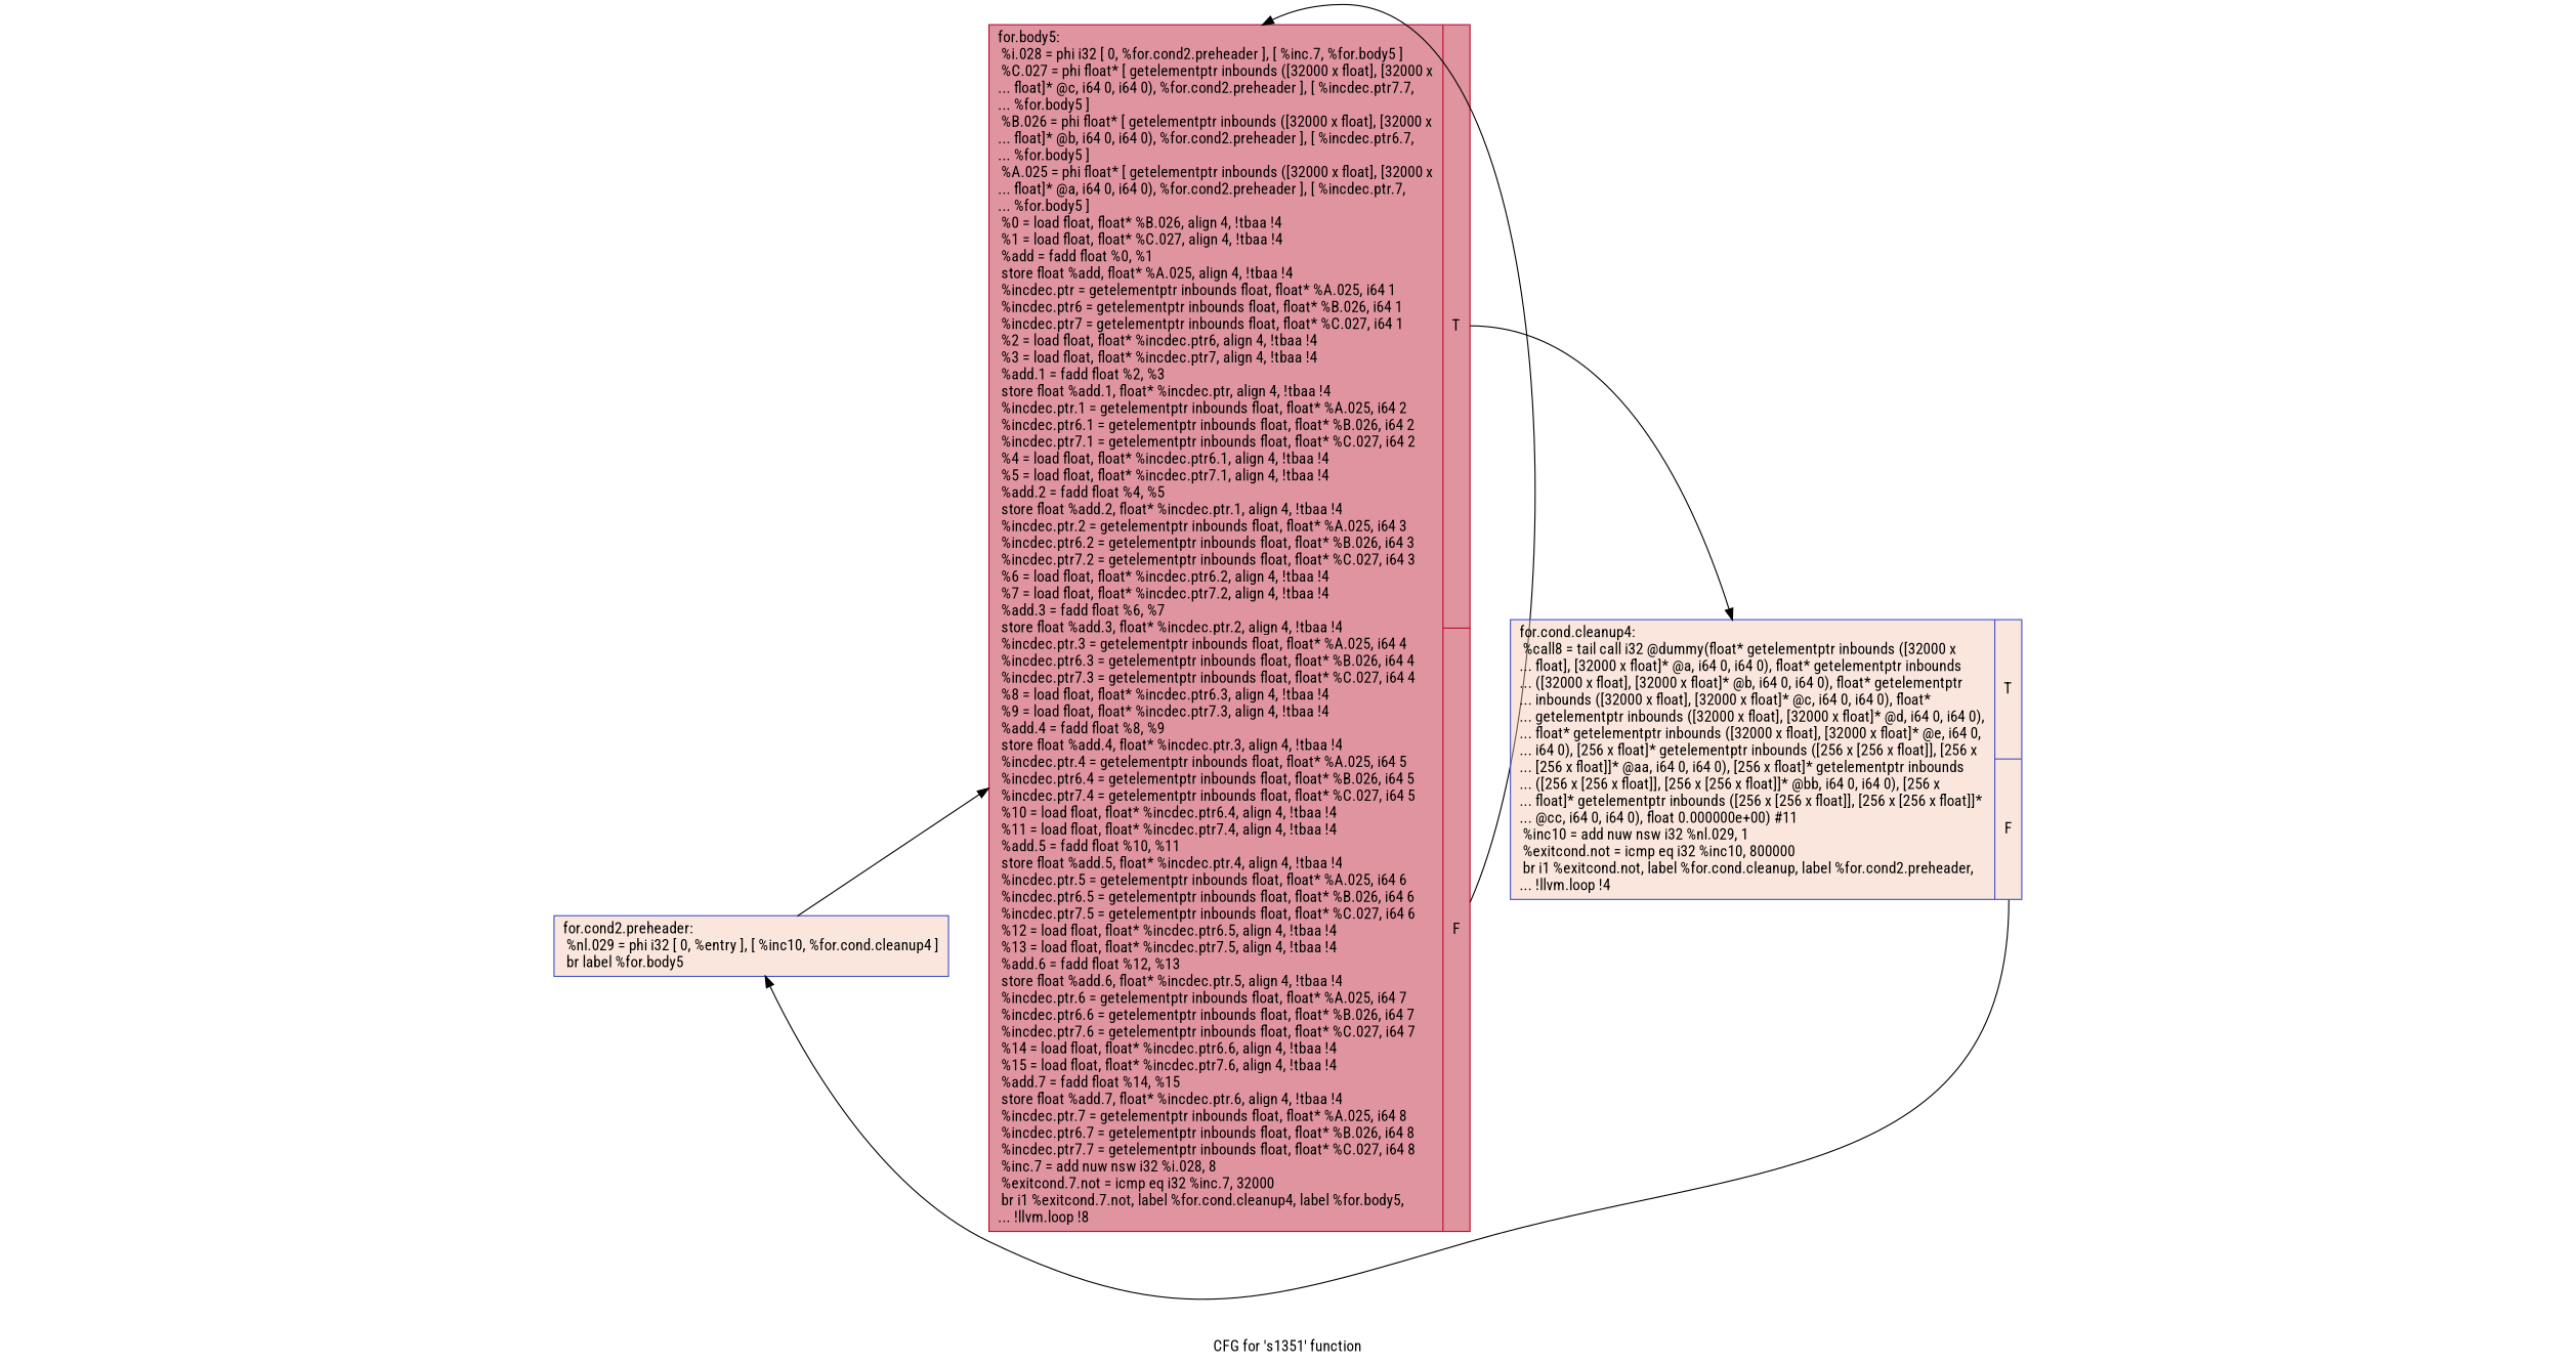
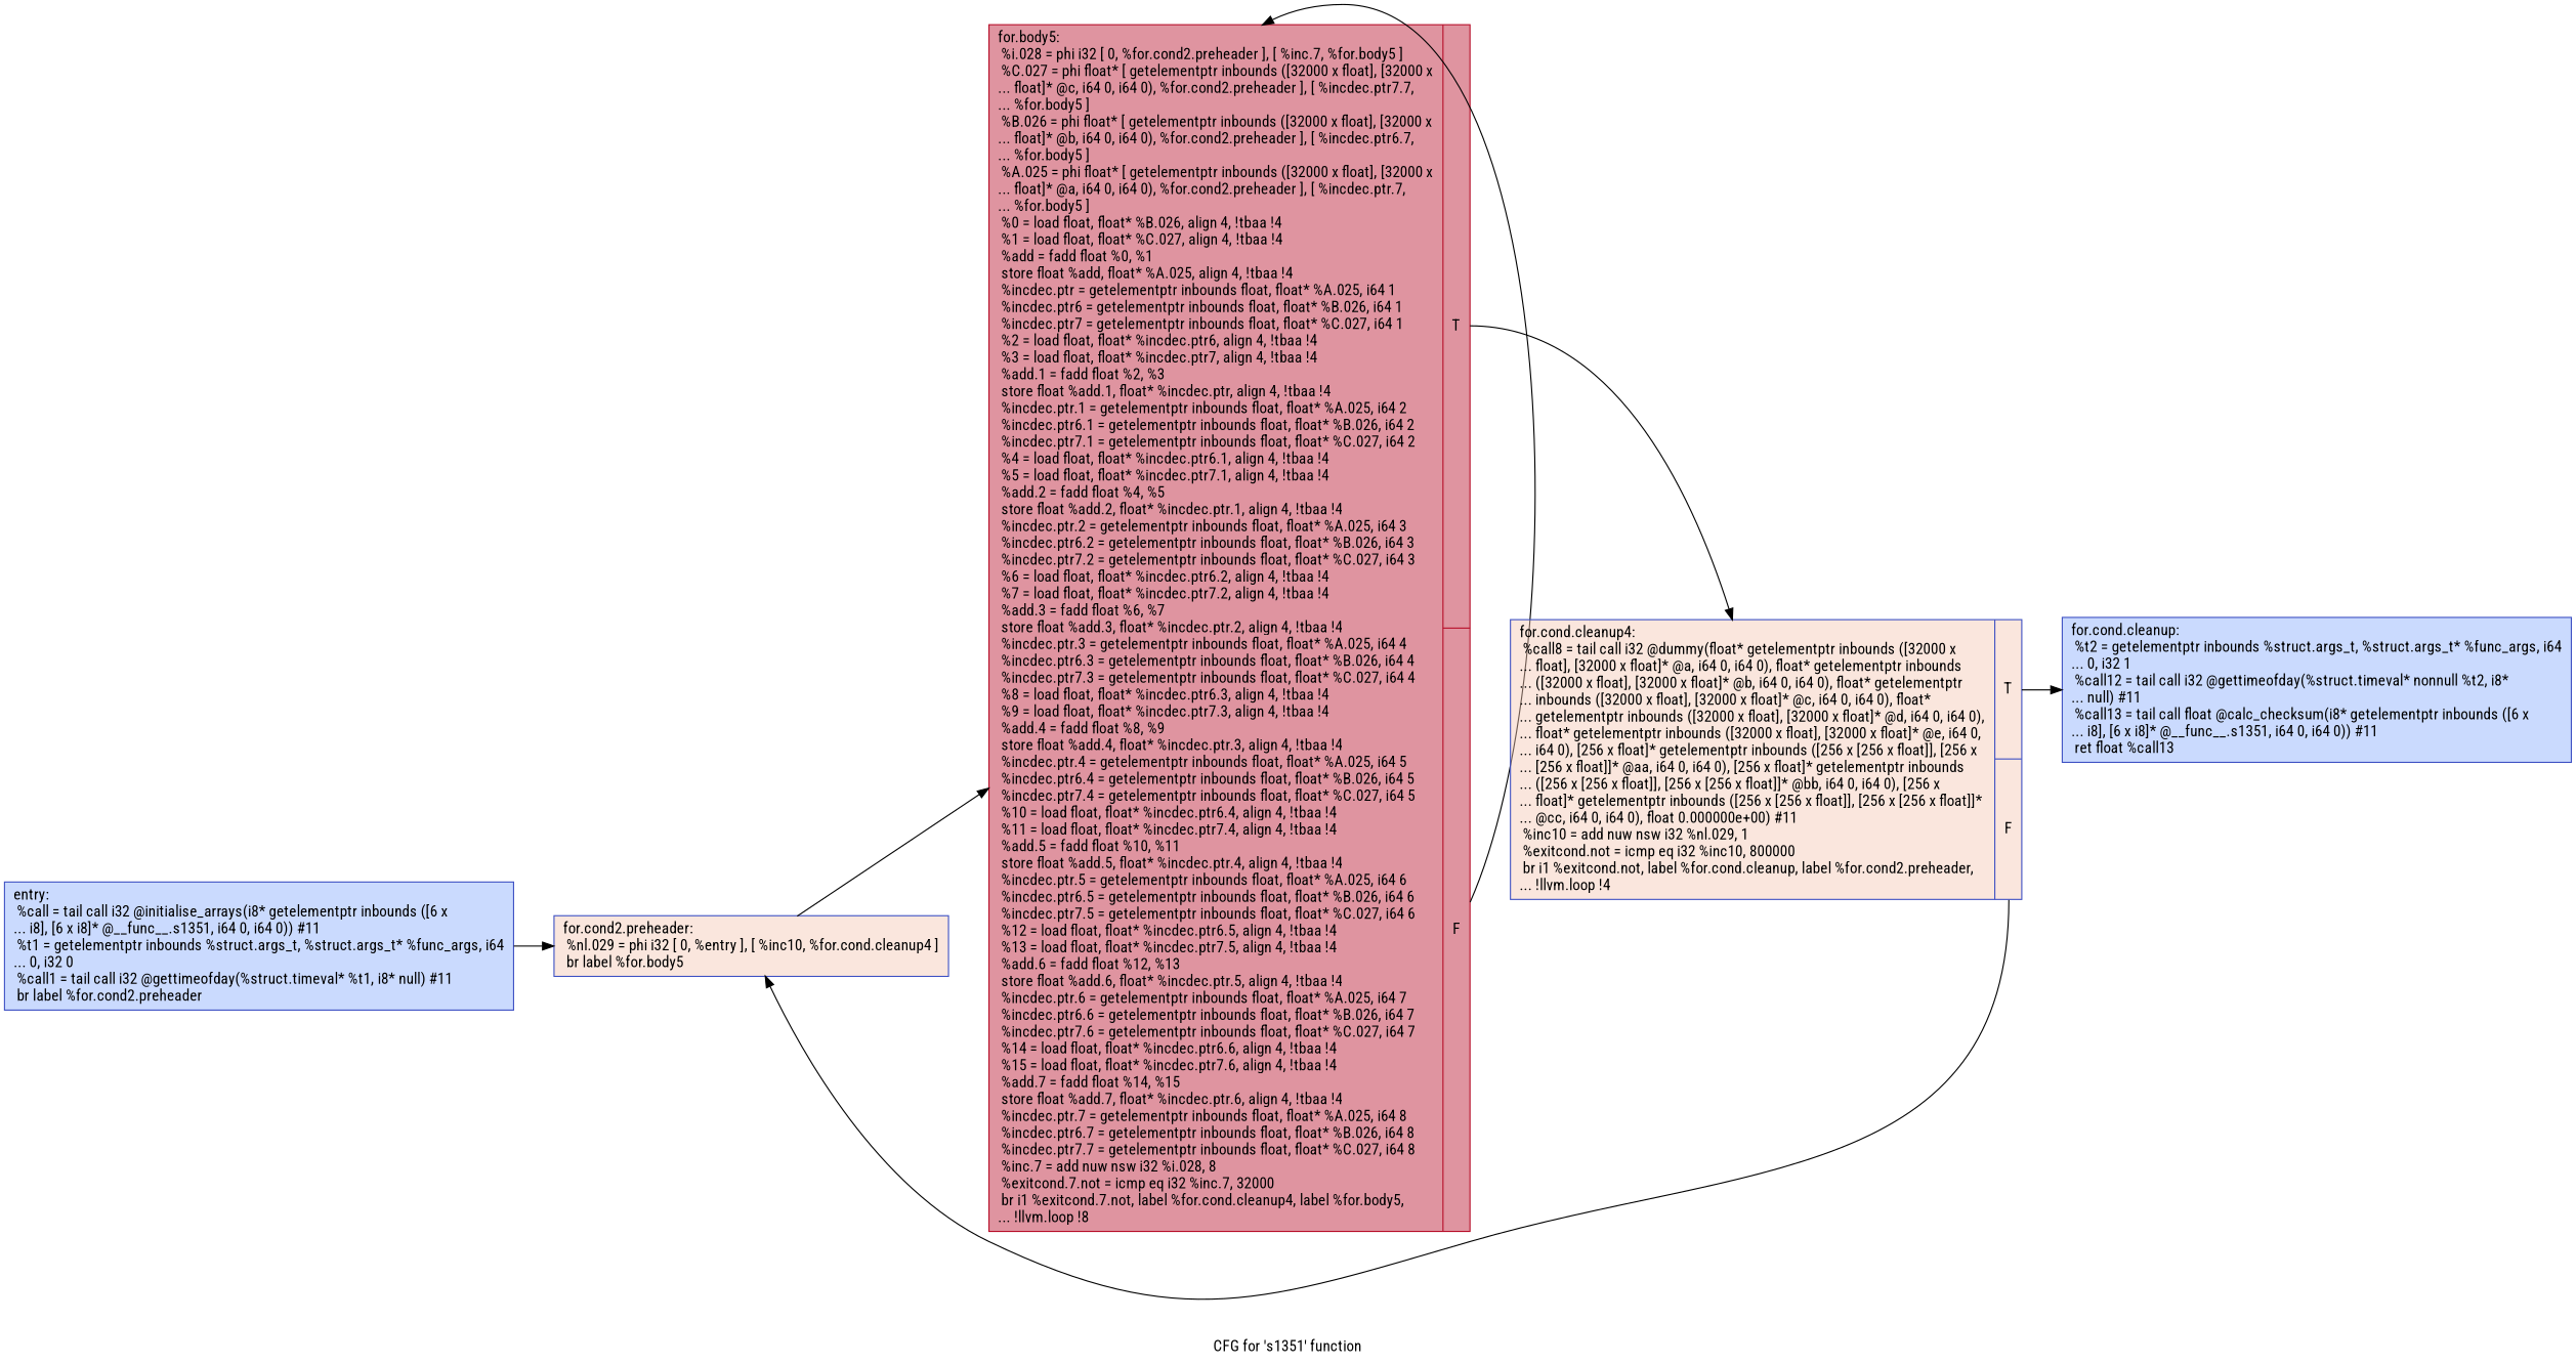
  digraph {
    fontname="Roboto Condensed"
    label="CFG for 's1351' function"
    rankdir=LR
    node [color="#3d50c3ff" fillcolor="#88abfd70" fontname="Roboto Condensed" shape=record style=filled]
    edge [fontname="Roboto Condensed"]
+   n1 [label="{entry:\l  %call = tail call i32 @initialise_arrays(i8* getelementptr inbounds ([6 x\l... i8], [6 x i8]* @__func__.s1351, i64 0, i64 0)) #11\l  %t1 = getelementptr inbounds %struct.args_t, %struct.args_t* %func_args, i64\l... 0, i32 0\l  %call1 = tail call i32 @gettimeofday(%struct.timeval* %t1, i8* null) #11\l  br label %for.cond2.preheader\l}"]
    n2 [fillcolor="#f3c7b170" label="{for.cond2.preheader:                              \l  %nl.029 = phi i32 [ 0, %entry ], [ %inc10, %for.cond.cleanup4 ]\l  br label %for.body5\l}"]
    n3 [color="#b70d28ff" fillcolor="#b70d2870" label="{for.body5:                                        \l  %i.028 = phi i32 [ 0, %for.cond2.preheader ], [ %inc.7, %for.body5 ]\l  %C.027 = phi float* [ getelementptr inbounds ([32000 x float], [32000 x\l... float]* @c, i64 0, i64 0), %for.cond2.preheader ], [ %incdec.ptr7.7,\l... %for.body5 ]\l  %B.026 = phi float* [ getelementptr inbounds ([32000 x float], [32000 x\l... float]* @b, i64 0, i64 0), %for.cond2.preheader ], [ %incdec.ptr6.7,\l... %for.body5 ]\l  %A.025 = phi float* [ getelementptr inbounds ([32000 x float], [32000 x\l... float]* @a, i64 0, i64 0), %for.cond2.preheader ], [ %incdec.ptr.7,\l... %for.body5 ]\l  %0 = load float, float* %B.026, align 4, !tbaa !4\l  %1 = load float, float* %C.027, align 4, !tbaa !4\l  %add = fadd float %0, %1\l  store float %add, float* %A.025, align 4, !tbaa !4\l  %incdec.ptr = getelementptr inbounds float, float* %A.025, i64 1\l  %incdec.ptr6 = getelementptr inbounds float, float* %B.026, i64 1\l  %incdec.ptr7 = getelementptr inbounds float, float* %C.027, i64 1\l  %2 = load float, float* %incdec.ptr6, align 4, !tbaa !4\l  %3 = load float, float* %incdec.ptr7, align 4, !tbaa !4\l  %add.1 = fadd float %2, %3\l  store float %add.1, float* %incdec.ptr, align 4, !tbaa !4\l  %incdec.ptr.1 = getelementptr inbounds float, float* %A.025, i64 2\l  %incdec.ptr6.1 = getelementptr inbounds float, float* %B.026, i64 2\l  %incdec.ptr7.1 = getelementptr inbounds float, float* %C.027, i64 2\l  %4 = load float, float* %incdec.ptr6.1, align 4, !tbaa !4\l  %5 = load float, float* %incdec.ptr7.1, align 4, !tbaa !4\l  %add.2 = fadd float %4, %5\l  store float %add.2, float* %incdec.ptr.1, align 4, !tbaa !4\l  %incdec.ptr.2 = getelementptr inbounds float, float* %A.025, i64 3\l  %incdec.ptr6.2 = getelementptr inbounds float, float* %B.026, i64 3\l  %incdec.ptr7.2 = getelementptr inbounds float, float* %C.027, i64 3\l  %6 = load float, float* %incdec.ptr6.2, align 4, !tbaa !4\l  %7 = load float, float* %incdec.ptr7.2, align 4, !tbaa !4\l  %add.3 = fadd float %6, %7\l  store float %add.3, float* %incdec.ptr.2, align 4, !tbaa !4\l  %incdec.ptr.3 = getelementptr inbounds float, float* %A.025, i64 4\l  %incdec.ptr6.3 = getelementptr inbounds float, float* %B.026, i64 4\l  %incdec.ptr7.3 = getelementptr inbounds float, float* %C.027, i64 4\l  %8 = load float, float* %incdec.ptr6.3, align 4, !tbaa !4\l  %9 = load float, float* %incdec.ptr7.3, align 4, !tbaa !4\l  %add.4 = fadd float %8, %9\l  store float %add.4, float* %incdec.ptr.3, align 4, !tbaa !4\l  %incdec.ptr.4 = getelementptr inbounds float, float* %A.025, i64 5\l  %incdec.ptr6.4 = getelementptr inbounds float, float* %B.026, i64 5\l  %incdec.ptr7.4 = getelementptr inbounds float, float* %C.027, i64 5\l  %10 = load float, float* %incdec.ptr6.4, align 4, !tbaa !4\l  %11 = load float, float* %incdec.ptr7.4, align 4, !tbaa !4\l  %add.5 = fadd float %10, %11\l  store float %add.5, float* %incdec.ptr.4, align 4, !tbaa !4\l  %incdec.ptr.5 = getelementptr inbounds float, float* %A.025, i64 6\l  %incdec.ptr6.5 = getelementptr inbounds float, float* %B.026, i64 6\l  %incdec.ptr7.5 = getelementptr inbounds float, float* %C.027, i64 6\l  %12 = load float, float* %incdec.ptr6.5, align 4, !tbaa !4\l  %13 = load float, float* %incdec.ptr7.5, align 4, !tbaa !4\l  %add.6 = fadd float %12, %13\l  store float %add.6, float* %incdec.ptr.5, align 4, !tbaa !4\l  %incdec.ptr.6 = getelementptr inbounds float, float* %A.025, i64 7\l  %incdec.ptr6.6 = getelementptr inbounds float, float* %B.026, i64 7\l  %incdec.ptr7.6 = getelementptr inbounds float, float* %C.027, i64 7\l  %14 = load float, float* %incdec.ptr6.6, align 4, !tbaa !4\l  %15 = load float, float* %incdec.ptr7.6, align 4, !tbaa !4\l  %add.7 = fadd float %14, %15\l  store float %add.7, float* %incdec.ptr.6, align 4, !tbaa !4\l  %incdec.ptr.7 = getelementptr inbounds float, float* %A.025, i64 8\l  %incdec.ptr6.7 = getelementptr inbounds float, float* %B.026, i64 8\l  %incdec.ptr7.7 = getelementptr inbounds float, float* %C.027, i64 8\l  %inc.7 = add nuw nsw i32 %i.028, 8\l  %exitcond.7.not = icmp eq i32 %inc.7, 32000\l  br i1 %exitcond.7.not, label %for.cond.cleanup4, label %for.body5,\l... !llvm.loop !8\l|{<s0>T|<s1>F}}"]
    n4 [fillcolor="#f3c7b170" label="{for.cond.cleanup4:                                \l  %call8 = tail call i32 @dummy(float* getelementptr inbounds ([32000 x\l... float], [32000 x float]* @a, i64 0, i64 0), float* getelementptr inbounds\l... ([32000 x float], [32000 x float]* @b, i64 0, i64 0), float* getelementptr\l... inbounds ([32000 x float], [32000 x float]* @c, i64 0, i64 0), float*\l... getelementptr inbounds ([32000 x float], [32000 x float]* @d, i64 0, i64 0),\l... float* getelementptr inbounds ([32000 x float], [32000 x float]* @e, i64 0,\l... i64 0), [256 x float]* getelementptr inbounds ([256 x [256 x float]], [256 x\l... [256 x float]]* @aa, i64 0, i64 0), [256 x float]* getelementptr inbounds\l... ([256 x [256 x float]], [256 x [256 x float]]* @bb, i64 0, i64 0), [256 x\l... float]* getelementptr inbounds ([256 x [256 x float]], [256 x [256 x float]]*\l... @cc, i64 0, i64 0), float 0.000000e+00) #11\l  %inc10 = add nuw nsw i32 %nl.029, 1\l  %exitcond.not = icmp eq i32 %inc10, 800000\l  br i1 %exitcond.not, label %for.cond.cleanup, label %for.cond2.preheader,\l... !llvm.loop !4\l|{<s0>T|<s1>F}}"]
+   n5 [label="{for.cond.cleanup:                                 \l  %t2 = getelementptr inbounds %struct.args_t, %struct.args_t* %func_args, i64\l... 0, i32 1\l  %call12 = tail call i32 @gettimeofday(%struct.timeval* nonnull %t2, i8*\l... null) #11\l  %call13 = tail call float @calc_checksum(i8* getelementptr inbounds ([6 x\l... i8], [6 x i8]* @__func__.s1351, i64 0, i64 0)) #11\l  ret float %call13\l}"]
+   n1 -> n2
    n2 -> n3
    n3 -> n3 [tailport=s1]
    n3 -> n4 [tailport=s0]
    n4 -> n2 [tailport=s1]
+   n4 -> n5 [tailport=s0]
  }
